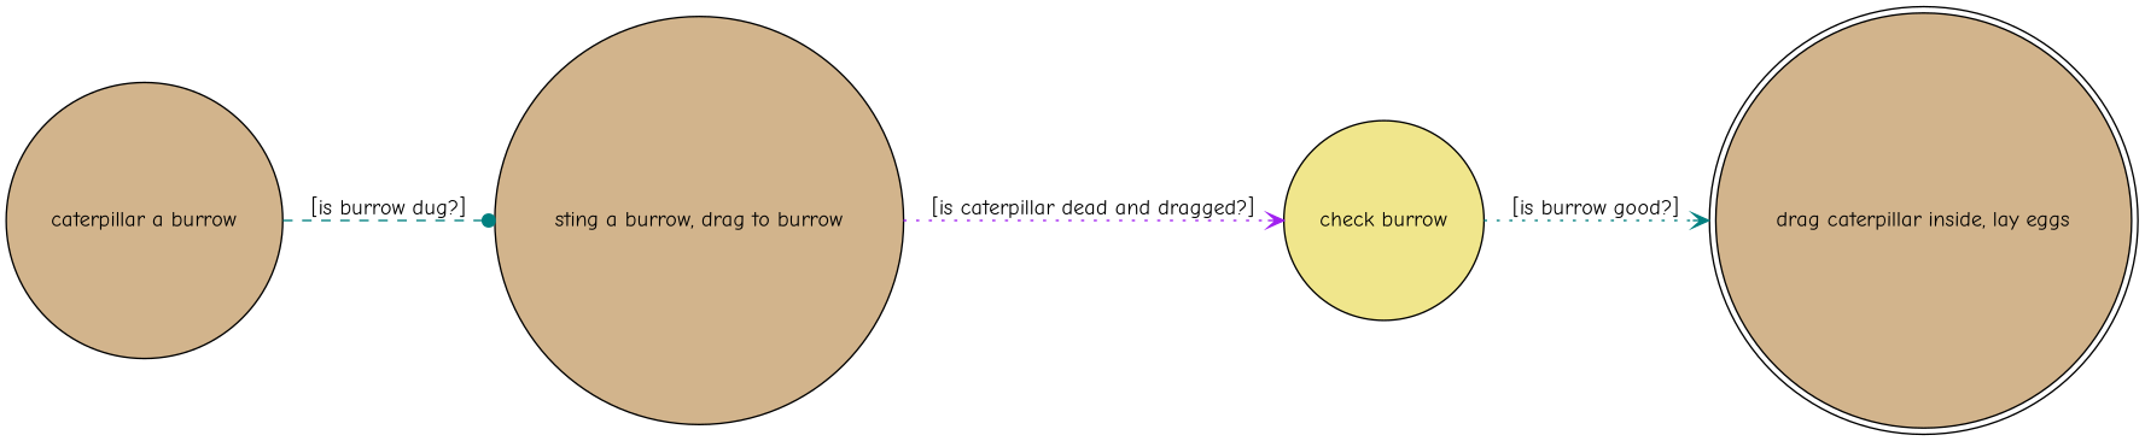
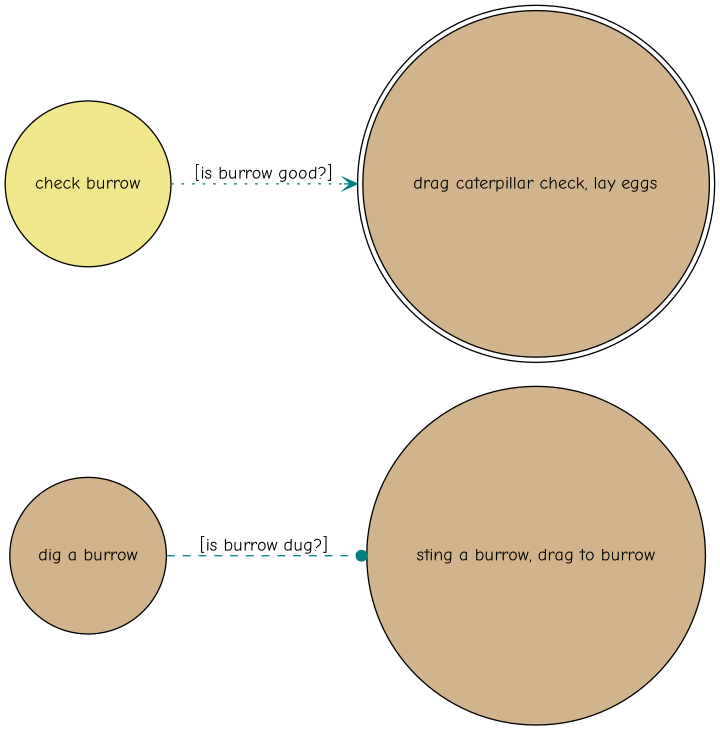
  digraph {
    fontname="Comic Neue"
    rankdir=LR
    node [fillcolor=tan fontname="Comic Neue" shape=circle style=filled]
    edge [arrowhead=vee color=teal fontname="Comic Neue" style=dotted]
-   n1 [label="caterpillar a burrow"]
+   n1 [label="dig a burrow"]
    n2 [label="sting a burrow, drag to burrow"]
    n3 [fillcolor=khaki label="check burrow"]
-   n4 [label="drag caterpillar inside, lay eggs" shape=doublecircle]
+   n4 [label="drag caterpillar check, lay eggs" shape=doublecircle]
    n1 -> n2 [arrowhead=dot label="[is burrow dug?]" style=dashed]
-   n2 -> n3 [color=purple label="[is caterpillar dead and dragged?]"]
    n3 -> n4 [label="[is burrow good?]"]
  }
